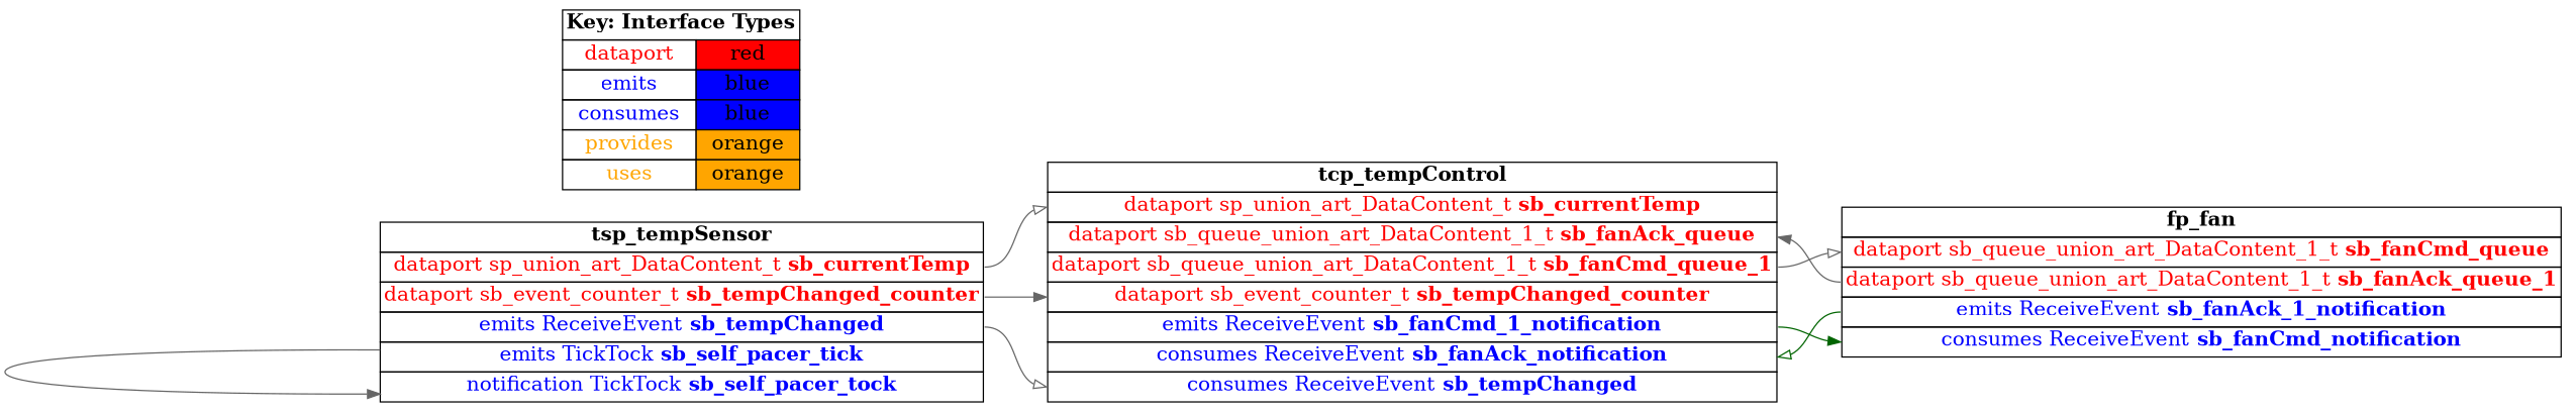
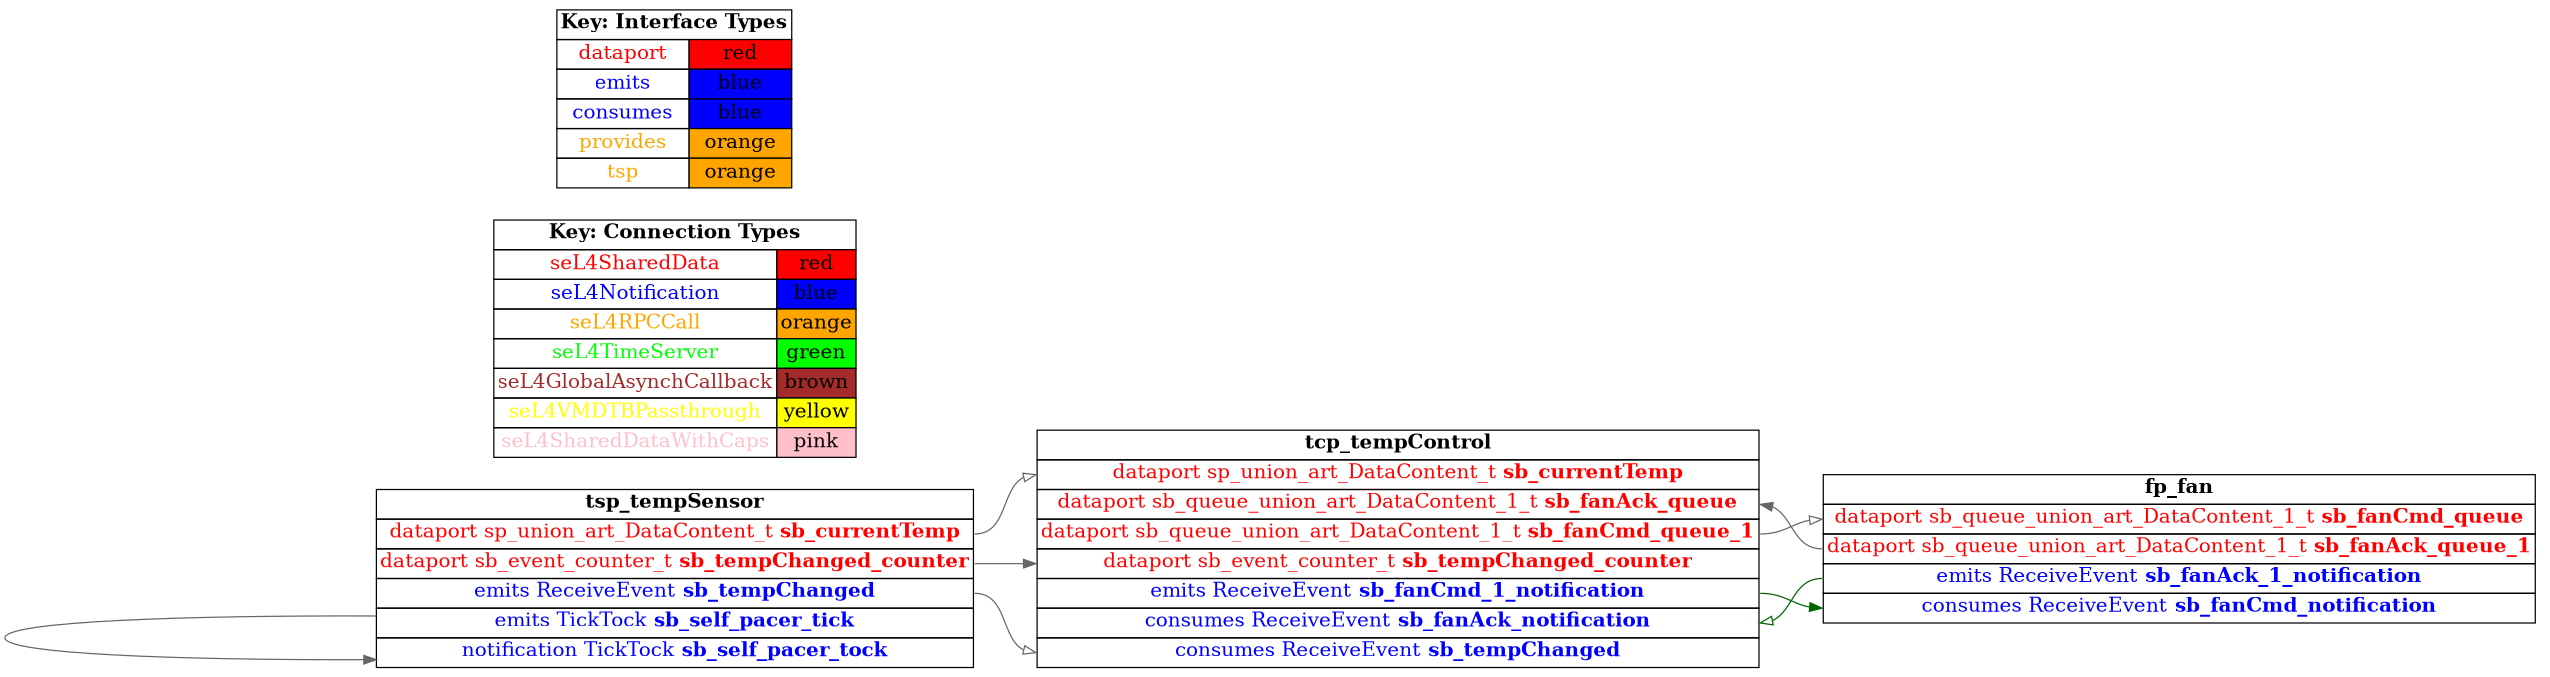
  digraph {
    rankdir=LR
    node [fontsize=16 shape=plaintext]
    edge [arrowhead=normal color=gray40]
    n1 [label=<     <TABLE BORDER="0" CELLBORDER="1" CELLSPACING="0">       <TR><TD><B>tsp_tempSensor</B></TD></TR>       <TR><TD PORT="sb_currentTemp"><FONT COLOR="red">dataport sp_union_art_DataContent_t <B>sb_currentTemp</B></FONT></TD></TR>       <TR><TD PORT="sb_tempChanged_counter"><FONT COLOR="red">dataport sb_event_counter_t <B>sb_tempChanged_counter</B></FONT></TD></TR>       <TR><TD PORT="sb_tempChanged"><FONT COLOR="blue">emits ReceiveEvent <B>sb_tempChanged</B></FONT></TD></TR>       <TR><TD PORT="sb_self_pacer_tick"><FONT COLOR="blue">emits TickTock <B>sb_self_pacer_tick</B></FONT></TD></TR>       <TR><TD PORT="sb_self_pacer_tock"><FONT COLOR="blue">notification TickTock <B>sb_self_pacer_tock</B></FONT></TD></TR>"     </TABLE>   >]
    n2 [label=<     <TABLE BORDER="0" CELLBORDER="1" CELLSPACING="0">       <TR><TD><B>tcp_tempControl</B></TD></TR>       <TR><TD PORT="sb_currentTemp"><FONT COLOR="red">dataport sp_union_art_DataContent_t <B>sb_currentTemp</B></FONT></TD></TR>       <TR><TD PORT="sb_fanAck_queue"><FONT COLOR="red">dataport sb_queue_union_art_DataContent_1_t <B>sb_fanAck_queue</B></FONT></TD></TR>       <TR><TD PORT="sb_fanCmd_queue_1"><FONT COLOR="red">dataport sb_queue_union_art_DataContent_1_t <B>sb_fanCmd_queue_1</B></FONT></TD></TR>       <TR><TD PORT="sb_tempChanged_counter"><FONT COLOR="red">dataport sb_event_counter_t <B>sb_tempChanged_counter</B></FONT></TD></TR>       <TR><TD PORT="sb_fanCmd_1_notification"><FONT COLOR="blue">emits ReceiveEvent <B>sb_fanCmd_1_notification</B></FONT></TD></TR>       <TR><TD PORT="sb_fanAck_notification"><FONT COLOR="blue">consumes ReceiveEvent <B>sb_fanAck_notification</B></FONT></TD></TR>       <TR><TD PORT="sb_tempChanged"><FONT COLOR="blue">consumes ReceiveEvent <B>sb_tempChanged</B></FONT></TD></TR>"     </TABLE>   >]
    n3 [label=<     <TABLE BORDER="0" CELLBORDER="1" CELLSPACING="0">       <TR><TD><B>fp_fan</B></TD></TR>       <TR><TD PORT="sb_fanCmd_queue"><FONT COLOR="red">dataport sb_queue_union_art_DataContent_1_t <B>sb_fanCmd_queue</B></FONT></TD></TR>       <TR><TD PORT="sb_fanAck_queue_1"><FONT COLOR="red">dataport sb_queue_union_art_DataContent_1_t <B>sb_fanAck_queue_1</B></FONT></TD></TR>       <TR><TD PORT="sb_fanAck_1_notification"><FONT COLOR="blue">emits ReceiveEvent <B>sb_fanAck_1_notification</B></FONT></TD></TR>       <TR><TD PORT="sb_fanCmd_notification"><FONT COLOR="blue">consumes ReceiveEvent <B>sb_fanCmd_notification</B></FONT></TD></TR>"     </TABLE>   >]
-   n5 [label=<    <TABLE BORDER="0" CELLBORDER="1" CELLSPACING="0">      <TR><TD COLSPAN="2"><B>Key: Interface Types</B></TD></TR>      <TR><TD><FONT COLOR="red">dataport</FONT></TD><TD BGCOLOR="red">red</TD></TR>      <TR><TD><FONT COLOR="blue">emits</FONT></TD><TD BGCOLOR="blue">blue</TD></TR>      <TR><TD><FONT COLOR="blue">consumes</FONT></TD><TD BGCOLOR="blue">blue</TD></TR>      <TR><TD><FONT COLOR="orange">provides</FONT></TD><TD BGCOLOR="orange">orange</TD></TR>      <TR><TD><FONT COLOR="orange">uses</FONT></TD><TD BGCOLOR="orange">orange</TD></TR>    </TABLE>   >]
+   n4 [label=<    <TABLE BORDER="0" CELLBORDER="1" CELLSPACING="0">      <TR><TD COLSPAN="2"><B>Key: Connection Types</B></TD></TR>      <TR><TD><FONT COLOR="red">seL4SharedData</FONT></TD><TD BGCOLOR="red">red</TD></TR>      <TR><TD><FONT COLOR="blue">seL4Notification</FONT></TD><TD BGCOLOR="blue">blue</TD></TR>      <TR><TD><FONT COLOR="orange">seL4RPCCall</FONT></TD><TD BGCOLOR="orange">orange</TD></TR>      <TR><TD><FONT COLOR="green">seL4TimeServer</FONT></TD><TD BGCOLOR="green">green</TD></TR>      <TR><TD><FONT COLOR="brown">seL4GlobalAsynchCallback</FONT></TD><TD BGCOLOR="brown">brown</TD></TR>      <TR><TD><FONT COLOR="yellow">seL4VMDTBPassthrough</FONT></TD><TD BGCOLOR="yellow">yellow</TD></TR>      <TR><TD><FONT COLOR="pink">seL4SharedDataWithCaps</FONT></TD><TD BGCOLOR="pink">pink</TD></TR>    </TABLE>   >]
+   n5 [label=<    <TABLE BORDER="0" CELLBORDER="1" CELLSPACING="0">      <TR><TD COLSPAN="2"><B>Key: Interface Types</B></TD></TR>      <TR><TD><FONT COLOR="red">dataport</FONT></TD><TD BGCOLOR="red">red</TD></TR>      <TR><TD><FONT COLOR="blue">emits</FONT></TD><TD BGCOLOR="blue">blue</TD></TR>      <TR><TD><FONT COLOR="blue">consumes</FONT></TD><TD BGCOLOR="blue">blue</TD></TR>      <TR><TD><FONT COLOR="orange">provides</FONT></TD><TD BGCOLOR="orange">orange</TD></TR>      <TR><TD><FONT COLOR="orange">tsp</FONT></TD><TD BGCOLOR="orange">orange</TD></TR>    </TABLE>   >]
    n1 -> n1 [headport=sb_self_pacer_tock tailport=sb_self_pacer_tick]
    n1 -> n2 [arrowhead=onormal headport=sb_currentTemp tailport=sb_currentTemp]
    n1 -> n2 [arrowhead=onormal headport=sb_tempChanged tailport=sb_tempChanged]
    n1 -> n2 [headport=sb_tempChanged_counter tailport=sb_tempChanged_counter]
    n2 -> n3 [color=darkgreen headport=sb_fanCmd_notification tailport=sb_fanCmd_1_notification]
    n2 -> n3 [arrowhead=onormal headport=sb_fanCmd_queue tailport=sb_fanCmd_queue_1]
    n3 -> n2 [arrowhead=onormal color=darkgreen headport=sb_fanAck_notification tailport=sb_fanAck_1_notification]
    n3 -> n2 [headport=sb_fanAck_queue tailport=sb_fanAck_queue_1]
  }
